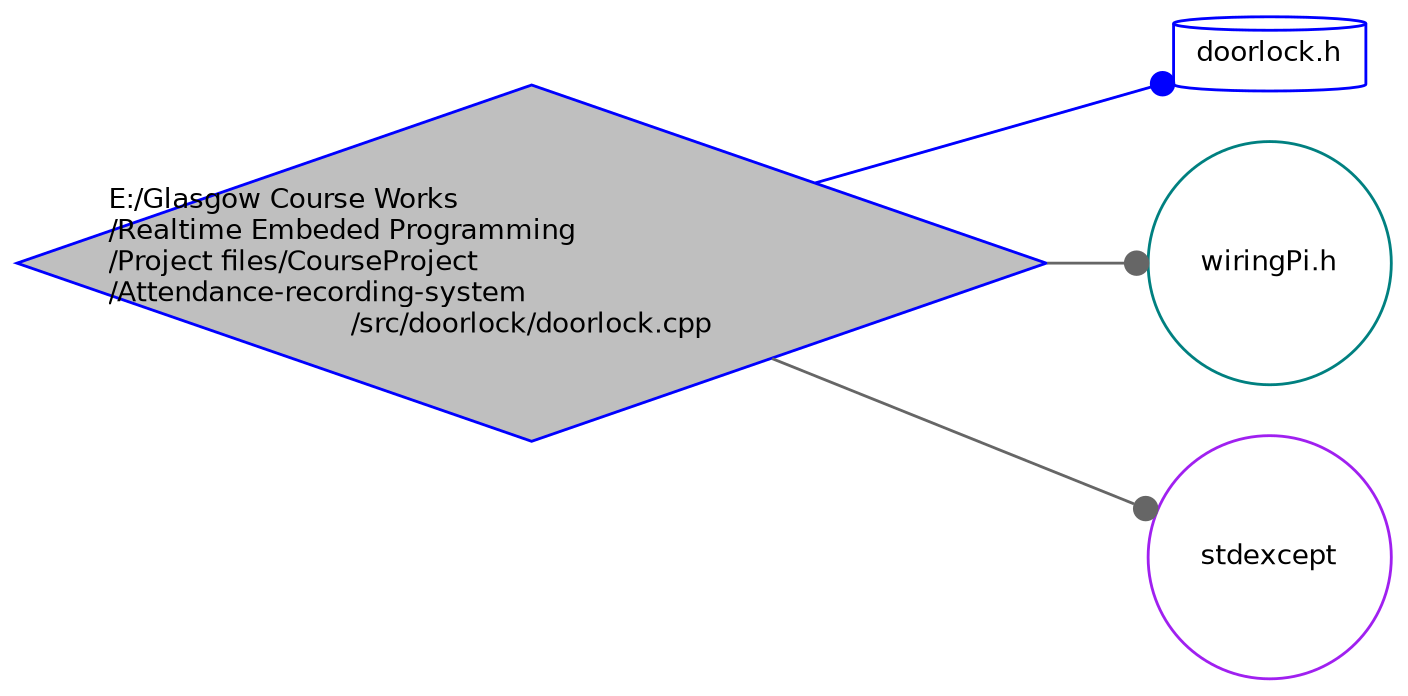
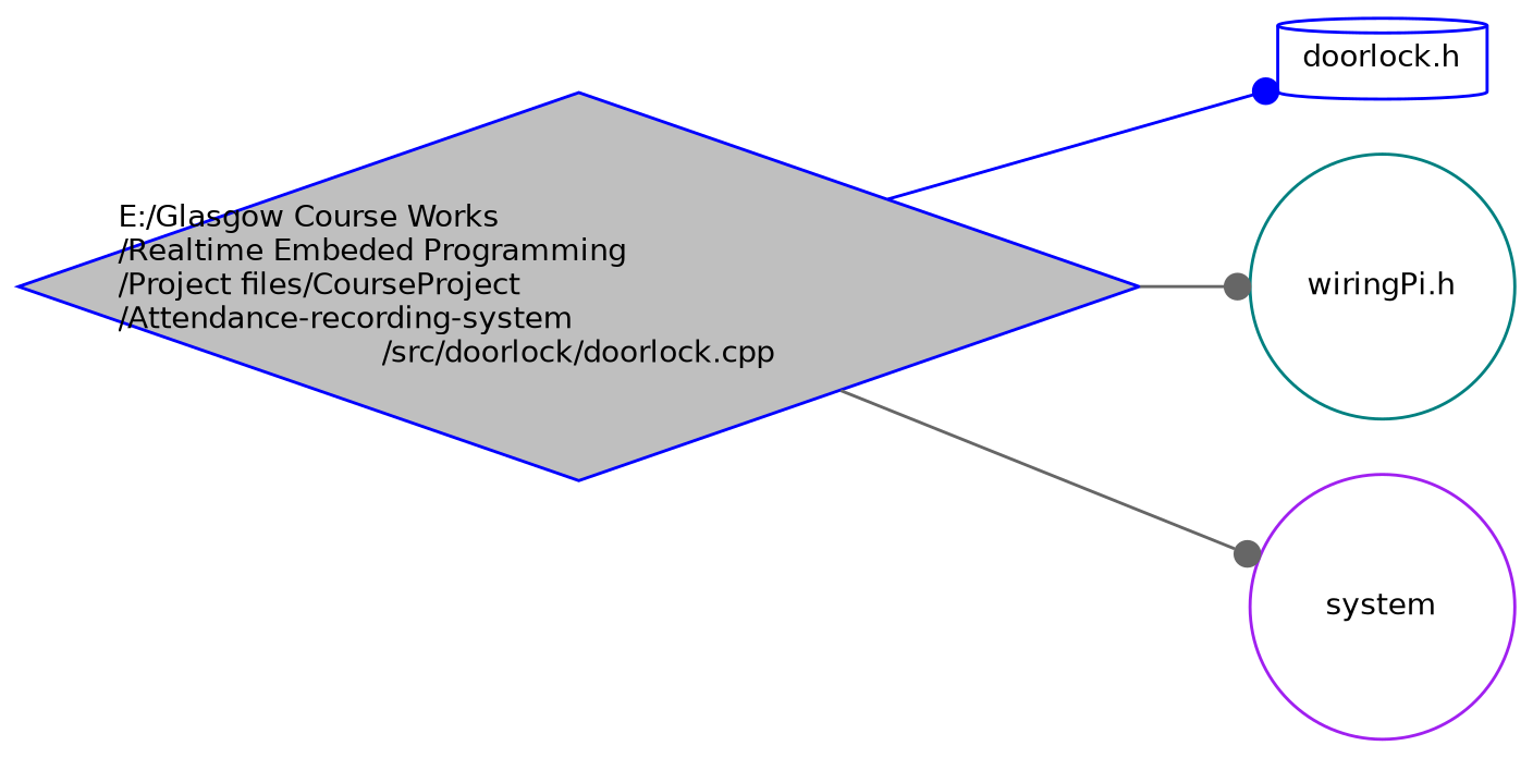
  digraph {
    rankdir=LR
    node [color=blue fillcolor=white fontname=Helvetica fontsize=10 shape=circle style=filled]
    edge [color=gray40 fontname=Helvetica fontsize=10 labelfontname=Helvetica labelfontsize=10 style=solid arrowhead=dot]
    n1 [fillcolor=grey75 fontcolor=black height=0.2 label="E:/Glasgow Course Works\l/Realtime Embeded Programming\l/Project files/CourseProject\l/Attendance-recording-system\l/src/doorlock/doorlock.cpp" shape=diamond width=0.4]
    n2 [height=0.2 label="doorlock.h" shape=cylinder width=0.4]
    n3 [color=teal height=0.2 label="wiringPi.h" width=0.4]
-   n4 [color=purple height=0.2 label=stdexcept width=0.4]
+   n4 [color=purple height=0.2 label=system width=0.4]
    n1 -> n2 [color=blue]
    n1 -> n3
    n1 -> n4
  }
